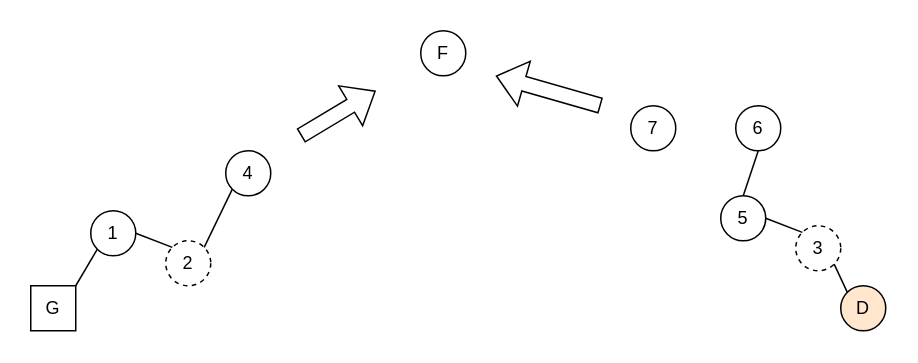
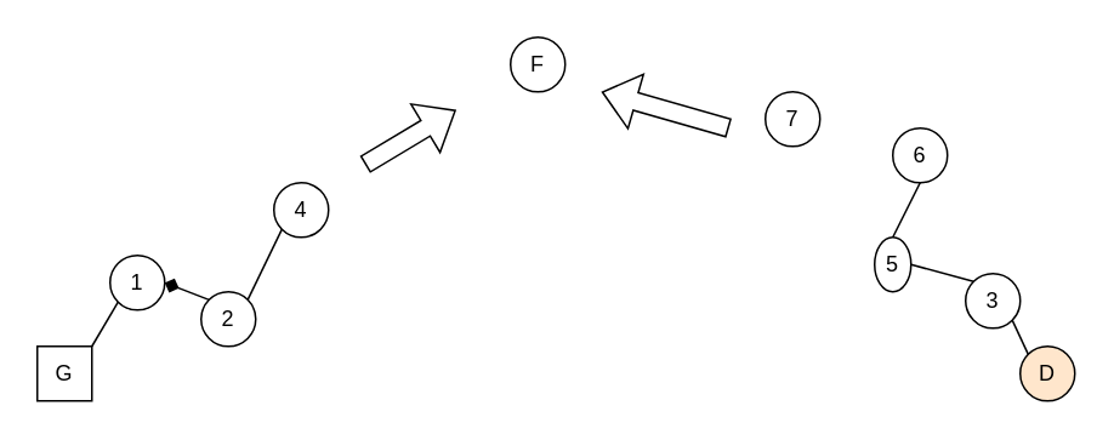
  <mxCell id="0" />
  <mxCell id="1" parent="0" />
  <mxCell id="2" value="G" style="whiteSpace=wrap;html=1;aspect=fixed;rounded=0;" vertex="1" parent="1"><mxGeometry x="20" y="190" width="30" height="30" as="geometry" /></mxCell>
  <mxCell id="3" value="1" style="ellipse;whiteSpace=wrap;html=1;aspect=fixed;" vertex="1" parent="1"><mxGeometry x="60" y="140" width="30" height="30" as="geometry" /></mxCell>
- <mxCell id="4" value="2" style="ellipse;whiteSpace=wrap;html=1;aspect=fixed;dashed=1;" vertex="1" parent="1"><mxGeometry x="110" y="160" width="30" height="30" as="geometry" /></mxCell>
+ <mxCell id="4" value="2" style="ellipse;whiteSpace=wrap;html=1;aspect=fixed;" vertex="1" parent="1"><mxGeometry x="110" y="160" width="30" height="30" as="geometry" /></mxCell>
  <mxCell id="5" value="4" style="ellipse;whiteSpace=wrap;html=1;aspect=fixed;" vertex="1" parent="1"><mxGeometry x="150" y="100" width="30" height="30" as="geometry" /></mxCell>
- <mxCell id="6" value="5" style="ellipse;whiteSpace=wrap;html=1;aspect=fixed;" vertex="1" parent="1"><mxGeometry x="480" y="130" width="30" height="30" as="geometry" /></mxCell>
- <mxCell id="7" value="3" style="ellipse;whiteSpace=wrap;html=1;aspect=fixed;dashed=1;" vertex="1" parent="1"><mxGeometry x="530" y="150" width="30" height="30" as="geometry" /></mxCell>
+ <mxCell id="6" value="5" style="ellipse;whiteSpace=wrap;html=1;aspect=fixed;" vertex="1" parent="1"><mxGeometry x="480" y="130" width="20" height="30" as="geometry" /></mxCell>
+ <mxCell id="7" value="3" style="ellipse;whiteSpace=wrap;html=1;aspect=fixed;" vertex="1" parent="1"><mxGeometry x="530" y="150" width="30" height="30" as="geometry" /></mxCell>
  <mxCell id="8" value="D" style="ellipse;whiteSpace=wrap;html=1;aspect=fixed;fillColor=#ffe6cc;" vertex="1" parent="1"><mxGeometry x="560" y="190" width="30" height="30" as="geometry" /></mxCell>
  <mxCell id="9" value="F" style="ellipse;whiteSpace=wrap;html=1;aspect=fixed;" vertex="1" parent="1"><mxGeometry x="280" y="20" width="30" height="30" as="geometry" /></mxCell>
  <mxCell id="10" value="" style="endArrow=none;html=1;rounded=0;exitX=1;exitY=0;exitDx=0;exitDy=0;entryX=0;entryY=1;entryDx=0;entryDy=0;" edge="1" parent="1" source="2" target="3"><mxGeometry width="50" height="50" relative="1" as="geometry"><mxPoint x="60" y="260" as="sourcePoint" /><mxPoint x="110" y="210" as="targetPoint" /></mxGeometry></mxCell>
- <mxCell id="11" value="" style="endArrow=none;html=1;rounded=0;exitX=0;exitY=0;exitDx=0;exitDy=0;entryX=1;entryY=0.5;entryDx=0;entryDy=0;" edge="1" parent="1" source="4" target="3"><mxGeometry width="50" height="50" relative="1" as="geometry"><mxPoint x="56" y="204" as="sourcePoint" /><mxPoint x="74" y="176" as="targetPoint" /></mxGeometry></mxCell>
+ <mxCell id="11" value="" style="endArrow=diamond;html=1;rounded=0;exitX=0;exitY=0;exitDx=0;exitDy=0;entryX=1;entryY=0.5;entryDx=0;entryDy=0;" edge="1" parent="1" source="4" target="3"><mxGeometry width="50" height="50" relative="1" as="geometry"><mxPoint x="56" y="204" as="sourcePoint" /><mxPoint x="74" y="176" as="targetPoint" /></mxGeometry></mxCell>
  <mxCell id="12" value="" style="endArrow=none;html=1;rounded=0;exitX=0;exitY=1;exitDx=0;exitDy=0;entryX=1;entryY=0;entryDx=0;entryDy=0;" edge="1" parent="1" source="5" target="4"><mxGeometry width="50" height="50" relative="1" as="geometry"><mxPoint x="66" y="214" as="sourcePoint" /><mxPoint x="84" y="186" as="targetPoint" /></mxGeometry></mxCell>
  <mxCell id="13" value="" style="endArrow=none;html=1;rounded=0;exitX=1;exitY=1;exitDx=0;exitDy=0;entryX=0;entryY=0;entryDx=0;entryDy=0;" edge="1" parent="1" source="7" target="8"><mxGeometry width="50" height="50" relative="1" as="geometry"><mxPoint x="106" y="254" as="sourcePoint" /><mxPoint x="124" y="226" as="targetPoint" /></mxGeometry></mxCell>
  <mxCell id="14" value="" style="endArrow=none;html=1;rounded=0;exitX=1;exitY=0.5;exitDx=0;exitDy=0;entryX=0;entryY=0;entryDx=0;entryDy=0;" edge="1" parent="1" source="6" target="7"><mxGeometry width="50" height="50" relative="1" as="geometry"><mxPoint x="116" y="264" as="sourcePoint" /><mxPoint x="134" y="236" as="targetPoint" /></mxGeometry></mxCell>
  <mxCell id="15" value="6" style="ellipse;whiteSpace=wrap;html=1;aspect=fixed;" vertex="1" parent="1"><mxGeometry x="490" y="70" width="30" height="30" as="geometry" /></mxCell>
- <mxCell id="16" value="7" style="ellipse;whiteSpace=wrap;html=1;aspect=fixed;" vertex="1" parent="1"><mxGeometry x="420" y="70" width="30" height="30" as="geometry" /></mxCell>
+ <mxCell id="16" value="7" style="ellipse;whiteSpace=wrap;html=1;aspect=fixed;" vertex="1" parent="1"><mxGeometry x="420" y="50" width="30" height="30" as="geometry" /></mxCell>
  <mxCell id="17" value="" style="endArrow=none;html=1;rounded=0;exitX=0.5;exitY=0;exitDx=0;exitDy=0;entryX=0.5;entryY=1;entryDx=0;entryDy=0;" edge="1" parent="1" source="6" target="15"><mxGeometry width="50" height="50" relative="1" as="geometry"><mxPoint x="520" y="155" as="sourcePoint" /><mxPoint x="544" y="164" as="targetPoint" /></mxGeometry></mxCell>
  <mxCell id="18" value="" style="shape=flexArrow;endArrow=classic;html=1;rounded=0;" edge="1" parent="1"><mxGeometry width="50" height="50" relative="1" as="geometry"><mxPoint x="200" y="90" as="sourcePoint" /><mxPoint x="250" y="60" as="targetPoint" /></mxGeometry></mxCell>
  <mxCell id="19" value="" style="shape=flexArrow;endArrow=classic;html=1;rounded=0;" edge="1" parent="1"><mxGeometry width="50" height="50" relative="1" as="geometry"><mxPoint x="400" y="70" as="sourcePoint" /><mxPoint x="330" y="50" as="targetPoint" /></mxGeometry></mxCell>
